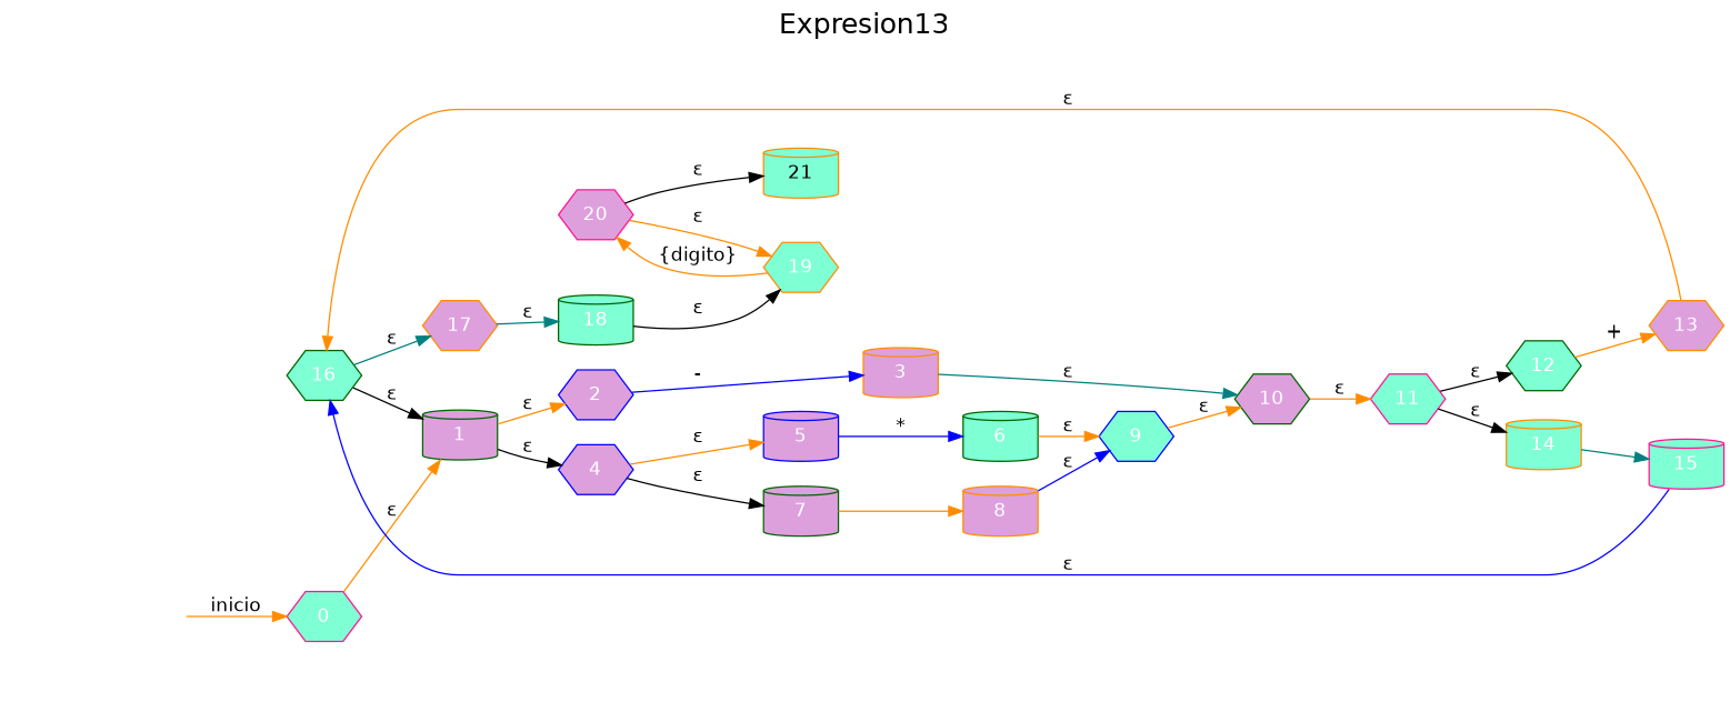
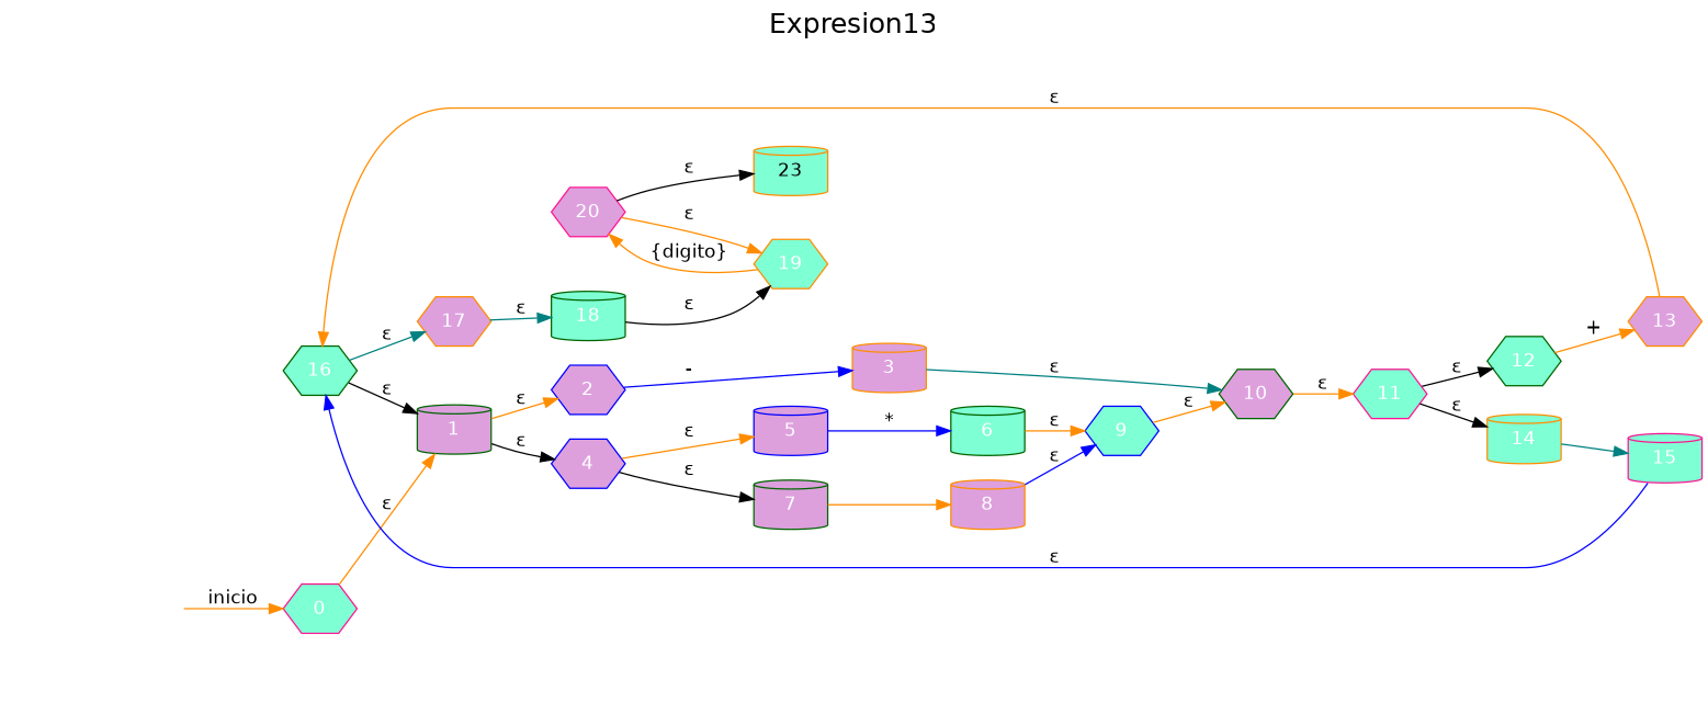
  digraph {
    fontsize=20
    label=Expresion13
    labelloc=t
    rankdir=LR
    fontname="DejaVu Sans"
    node [color=darkorange shape=hexagon style=filled fillcolor=aquamarine fontname="DejaVu Sans" fontcolor=white]
    edge [color=darkorange fontname="DejaVu Sans"]
-   21 [shape=cylinder fontcolor=""]
+   21 [shape=cylinder label=23 fontcolor=""]
    secret_node [color=midnightblue shape=circle style=invis fillcolor=""]
    0 [color=deeppink]
    1 [color=darkgreen shape=cylinder fillcolor=plum]
    4 [color=blue fillcolor=plum]
    2 [color=blue fillcolor=plum]
    7 [color=darkgreen shape=cylinder fillcolor=plum]
    5 [color=blue shape=cylinder fillcolor=plum]
    3 [shape=cylinder fillcolor=plum]
    10 [color=darkgreen fillcolor=plum]
    11 [color=deeppink]
    8 [shape=cylinder fillcolor=plum]
    6 [color=darkgreen shape=cylinder]
    9 [color=blue]
    14 [shape=cylinder]
    12 [color=darkgreen]
    15 [color=deeppink shape=cylinder]
    13 [fillcolor=plum]
    16 [color=darkgreen]
    17 [fillcolor=plum]
    18 [color=darkgreen shape=cylinder]
    19
    20 [color=deeppink fillcolor=plum]
    secret_node -> 0 [label=inicio]
    0 -> 1 [label="ε"]
    1 -> 4 [color=black label="ε"]
    1 -> 2 [label="ε"]
    4 -> 7 [color=black label="ε"]
    4 -> 5 [label="ε"]
    2 -> 3 [color=blue label="-"]
    7 -> 8
    5 -> 6 [color=blue label="*"]
    3 -> 10 [color=teal label="ε"]
    10 -> 11 [label="ε"]
    11 -> 14 [color=black label="ε"]
    11 -> 12 [color=black label="ε"]
    8 -> 9 [color=blue label="ε"]
    6 -> 9 [label="ε"]
    9 -> 10 [label="ε"]
    14 -> 15 [color=teal]
    12 -> 13 [label="+"]
    15 -> 16 [color=blue label="ε"]
    13 -> 16 [label="ε"]
    16 -> 1 [color=black label="ε"]
    16 -> 17 [color=teal label="ε"]
    17 -> 18 [color=teal label="ε"]
    18 -> 19 [color=black label="ε"]
    19 -> 20 [label="{digito}"]
    20 -> 21 [color=black label="ε"]
    20 -> 19 [label="ε"]
  }
